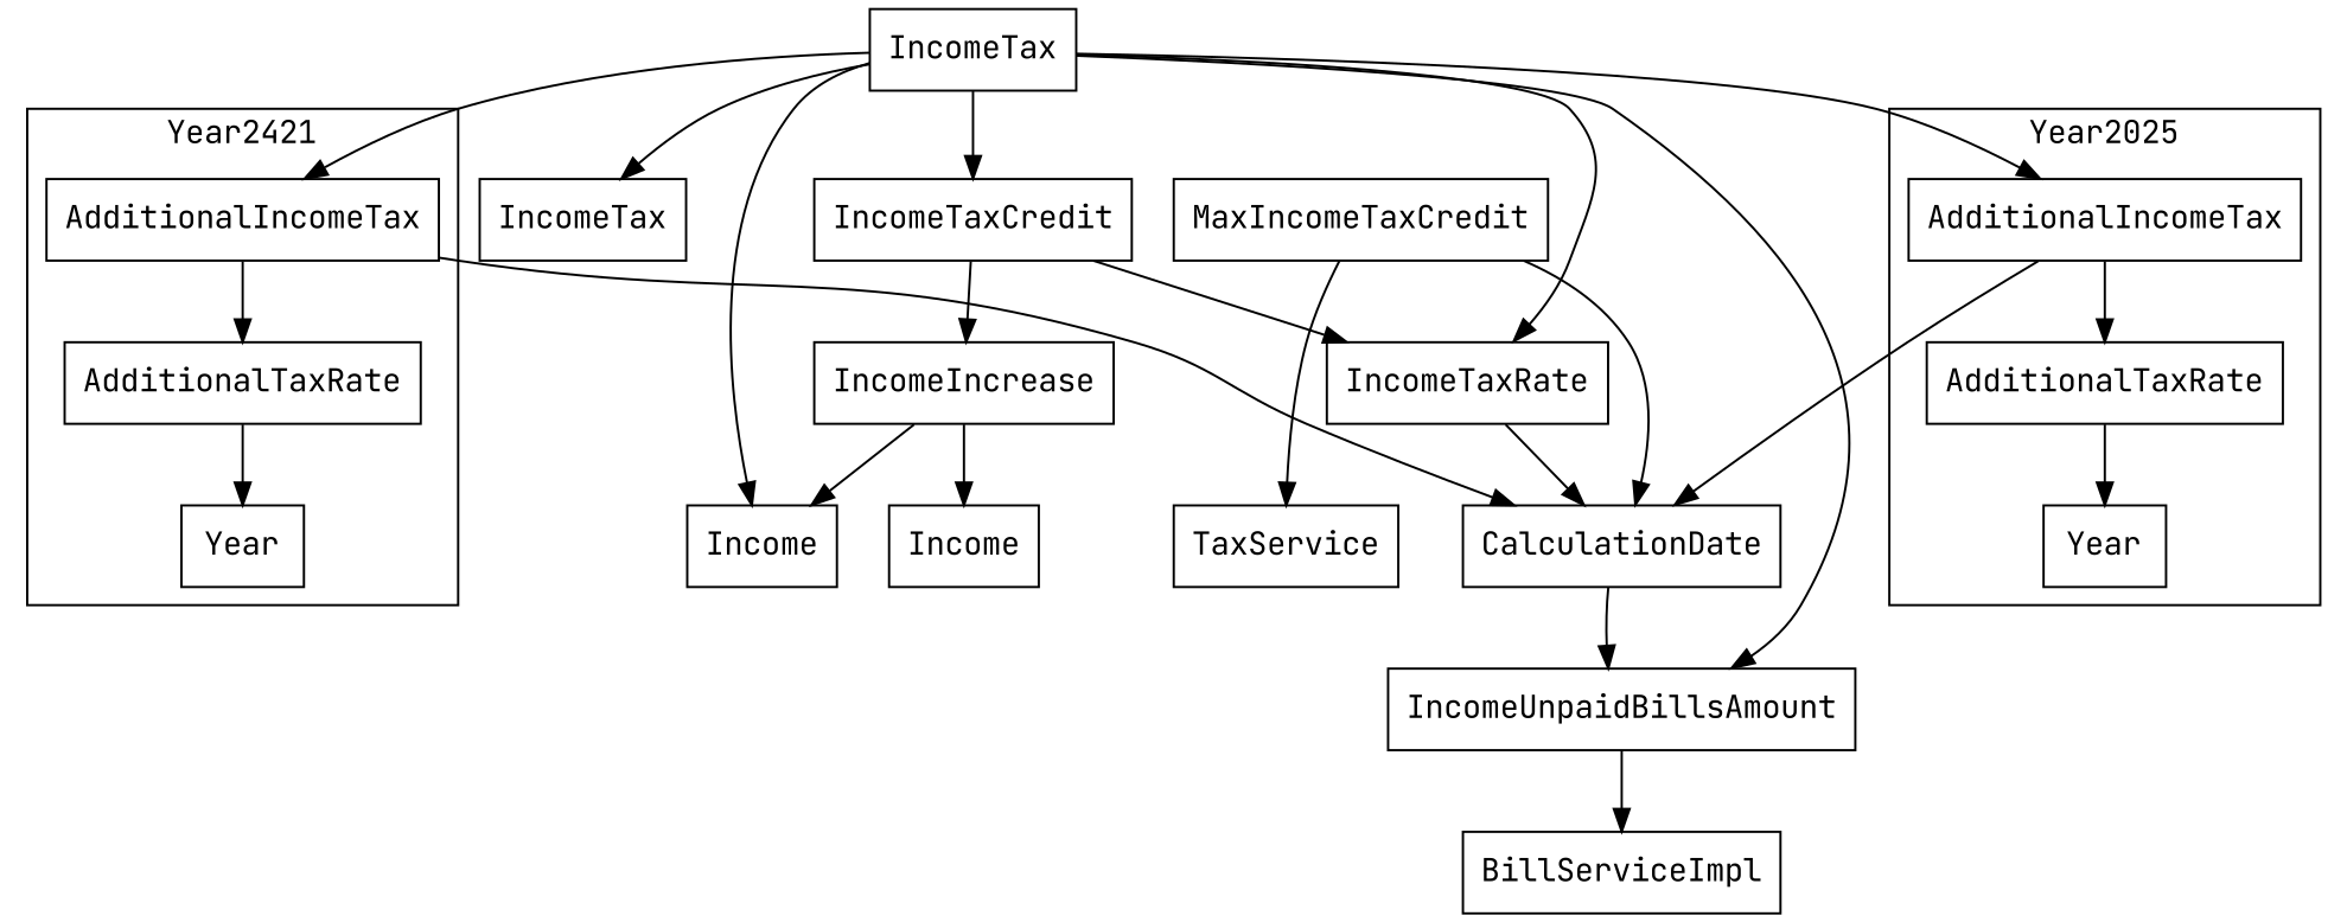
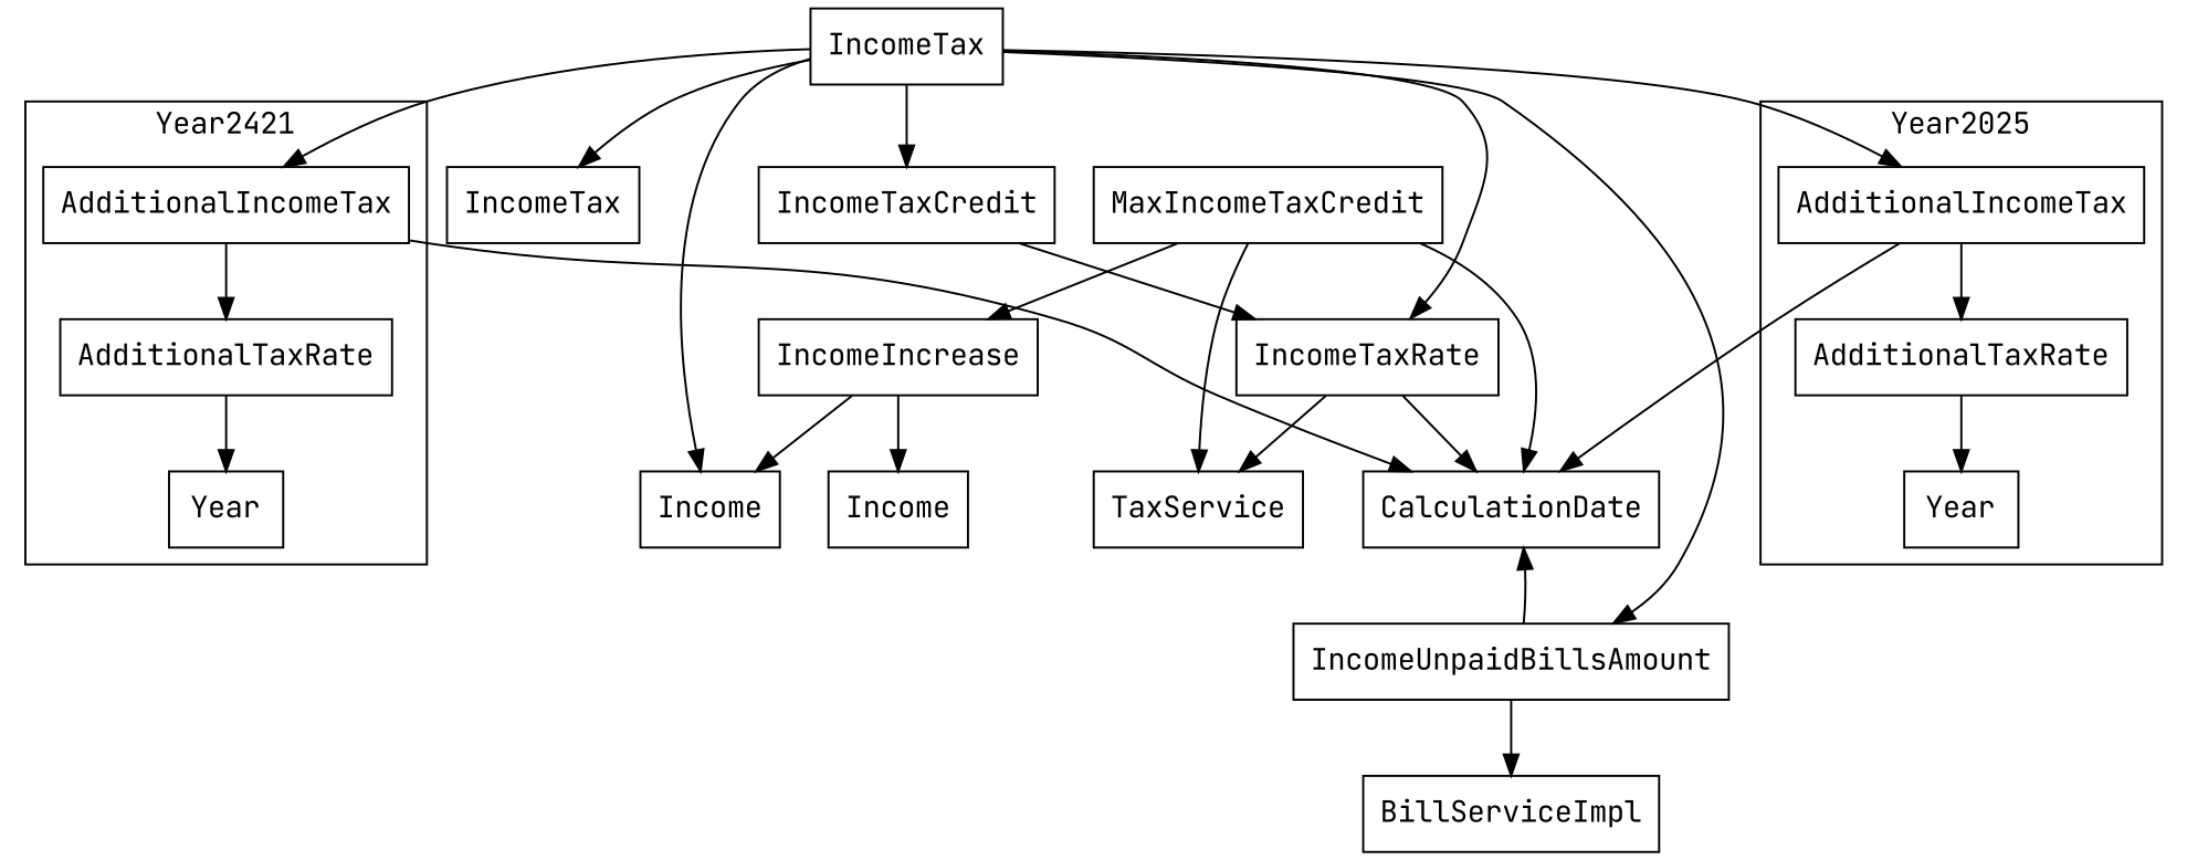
  digraph {
    fontname="JetBrains Mono"
    node [fontname="JetBrains Mono" shape=box]
    edge [fontname="JetBrains Mono"]
    n1 [label=<<FONT>AdditionalIncomeTax</FONT>>]
    n2 [label=<<FONT>AdditionalTaxRate</FONT>>]
    n3 [label=<<FONT>Year</FONT>>]
    n4 [label=<<FONT>AdditionalIncomeTax</FONT>>]
    n5 [label=<<FONT>AdditionalTaxRate</FONT>>]
    n6 [label=<<FONT>Year</FONT>>]
    n7 [label=<<FONT>CalculationDate</FONT>>]
    n8 [label=<<FONT>Income</FONT>>]
    n9 [label=<<FONT>Income</FONT>>]
    n10 [label=<<FONT>IncomeTax</FONT>>]
    n11 [label=<<FONT>TaxService</FONT>>]
    n12 [label=<<FONT>BillServiceImpl</FONT>>]
    n13 [label=<<FONT>IncomeTaxRate</FONT>>]
    n14 [label=<<FONT>IncomeIncrease</FONT>>]
    n15 [label=<<FONT>MaxIncomeTaxCredit</FONT>>]
    n16 [label=<<FONT>IncomeTaxCredit</FONT>>]
    n17 [label=<<FONT>IncomeUnpaidBillsAmount</FONT>>]
    n18 [label=<<FONT>IncomeTax</FONT>>]
    subgraph cluster_1 {
      label=Year2025
      n1
      n2
      n3
    }
    subgraph cluster_2 {
      label=Year2421
      n4
      n5
      n6
    }
    n1 -> n2
    n1 -> n7
    n2 -> n3
    n4 -> n5
    n4 -> n7
    n5 -> n6
    n13 -> n7
+   n13 -> n11
    n14 -> n8
    n14 -> n9
    n15 -> n7
    n15 -> n11
    n16 -> n13
-   n16 -> n14
-   n7 -> n17
+   n15 -> n14
+   n17 -> n7
    n17 -> n12
    n18 -> n1
    n18 -> n4
    n18 -> n8
    n18 -> n10
    n18 -> n13
    n18 -> n16
    n18 -> n17
  }
